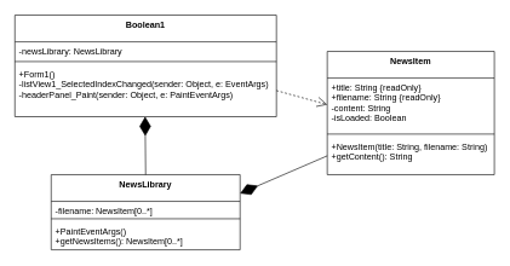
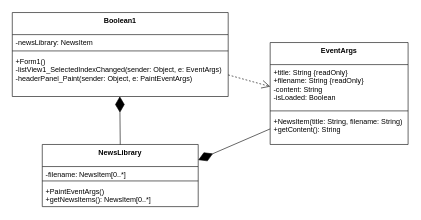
  <mxCell id="0" />
  <mxCell id="1" parent="0" />
- <mxCell id="2" value="NewsItem" style="swimlane;fontStyle=1;align=center;verticalAlign=top;childLayout=stackLayout;horizontal=1;startSize=36.8;horizontalStack=0;resizeParent=1;resizeParentMax=0;resizeLast=0;collapsible=0;marginBottom=0;" parent="1" vertex="1"><mxGeometry x="450" y="70" width="230" height="170" as="geometry" /></mxCell>
+ <mxCell id="2" value="EventArgs" style="swimlane;fontStyle=1;align=center;verticalAlign=top;childLayout=stackLayout;horizontal=1;startSize=36.8;horizontalStack=0;resizeParent=1;resizeParentMax=0;resizeLast=0;collapsible=0;marginBottom=0;" parent="1" vertex="1"><mxGeometry x="450" y="70" width="230" height="170" as="geometry" /></mxCell>
  <mxCell id="3" value="+title: String {readOnly}&#10;+filename: String {readOnly}&#10;-content: String&#10;-isLoaded: Boolean" style="text;strokeColor=none;fillColor=none;align=left;verticalAlign=top;spacingLeft=4;spacingRight=4;overflow=hidden;rotatable=0;points=[[0,0.5],[1,0.5]];portConstraint=eastwest;" parent="2" vertex="1"><mxGeometry y="36.8" width="230" height="73.2" as="geometry" /></mxCell>
  <mxCell id="4" style="line;strokeWidth=1;fillColor=none;align=left;verticalAlign=middle;spacingTop=-1;spacingLeft=3;spacingRight=3;rotatable=0;labelPosition=right;points=[];portConstraint=eastwest;strokeColor=inherit;" parent="2" vertex="1"><mxGeometry y="110" width="230" height="8" as="geometry" /></mxCell>
  <mxCell id="5" value="+NewsItem(title: String, filename: String)&#10;+getContent(): String" style="text;strokeColor=none;fillColor=none;align=left;verticalAlign=top;spacingLeft=4;spacingRight=4;overflow=hidden;rotatable=0;points=[[0,0.5],[1,0.5]];portConstraint=eastwest;" parent="2" vertex="1"><mxGeometry y="118" width="230" height="52" as="geometry" /></mxCell>
  <mxCell id="6" value="Boolean1" style="swimlane;fontStyle=1;align=center;verticalAlign=top;childLayout=stackLayout;horizontal=1;startSize=36.8;horizontalStack=0;resizeParent=1;resizeParentMax=0;resizeLast=0;collapsible=0;marginBottom=0;" parent="1" vertex="1"><mxGeometry x="20" y="20" width="360" height="140" as="geometry" /></mxCell>
- <mxCell id="7" value="-newsLibrary: NewsLibrary" style="text;strokeColor=none;fillColor=none;align=left;verticalAlign=top;spacingLeft=4;spacingRight=4;overflow=hidden;rotatable=0;points=[[0,0.5],[1,0.5]];portConstraint=eastwest;" parent="6" vertex="1"><mxGeometry y="36.8" width="360" height="23.2" as="geometry" /></mxCell>
+ <mxCell id="7" value="-newsLibrary: NewsItem" style="text;strokeColor=none;fillColor=none;align=left;verticalAlign=top;spacingLeft=4;spacingRight=4;overflow=hidden;rotatable=0;points=[[0,0.5],[1,0.5]];portConstraint=eastwest;" parent="6" vertex="1"><mxGeometry y="36.8" width="360" height="23.2" as="geometry" /></mxCell>
  <mxCell id="8" style="line;strokeWidth=1;fillColor=none;align=left;verticalAlign=middle;spacingTop=-1;spacingLeft=3;spacingRight=3;rotatable=0;labelPosition=right;points=[];portConstraint=eastwest;strokeColor=inherit;" parent="6" vertex="1"><mxGeometry y="60" width="360" height="8" as="geometry" /></mxCell>
  <mxCell id="9" value="+Form1()&#10;-listView1_SelectedIndexChanged(sender: Object, e: EventArgs)&#10;-headerPanel_Paint(sender: Object, e: PaintEventArgs)" style="text;strokeColor=none;fillColor=none;align=left;verticalAlign=top;spacingLeft=4;spacingRight=4;overflow=hidden;rotatable=0;points=[[0,0.5],[1,0.5]];portConstraint=eastwest;" parent="6" vertex="1"><mxGeometry y="68" width="360" height="72" as="geometry" /></mxCell>
  <mxCell id="10" value="NewsLibrary" style="swimlane;fontStyle=1;align=center;verticalAlign=top;childLayout=stackLayout;horizontal=1;startSize=36.8;horizontalStack=0;resizeParent=1;resizeParentMax=0;resizeLast=0;collapsible=0;marginBottom=0;" vertex="1" parent="1"><mxGeometry x="70" y="240" width="260" height="103.6" as="geometry" /></mxCell>
  <mxCell id="11" value="-filename: NewsItem[0..*]" style="text;strokeColor=none;fillColor=none;align=left;verticalAlign=top;spacingLeft=4;spacingRight=4;overflow=hidden;rotatable=0;points=[[0,0.5],[1,0.5]];portConstraint=eastwest;" vertex="1" parent="10"><mxGeometry y="36.8" width="260" height="20" as="geometry" /></mxCell>
  <mxCell id="12" style="line;strokeWidth=1;fillColor=none;align=left;verticalAlign=middle;spacingTop=-1;spacingLeft=3;spacingRight=3;rotatable=0;labelPosition=right;points=[];portConstraint=eastwest;strokeColor=inherit;" vertex="1" parent="10"><mxGeometry y="56.8" width="260" height="8" as="geometry" /></mxCell>
  <mxCell id="13" value="+PaintEventArgs()&#10;+getNewsItems(): NewsItem[0..*]" style="text;strokeColor=none;fillColor=none;align=left;verticalAlign=top;spacingLeft=4;spacingRight=4;overflow=hidden;rotatable=0;points=[[0,0.5],[1,0.5]];portConstraint=eastwest;" vertex="1" parent="10"><mxGeometry y="64.8" width="260" height="38.8" as="geometry" /></mxCell>
  <mxCell id="14" value="" style="endArrow=diamondThin;endFill=1;endSize=24;html=1;rounded=0;exitX=0.5;exitY=0;exitDx=0;exitDy=0;entryX=0.498;entryY=0.998;entryDx=0;entryDy=0;entryPerimeter=0;" edge="1" parent="1" source="10" target="9"><mxGeometry width="160" relative="1" as="geometry"><mxPoint x="482" y="117" as="sourcePoint" /><mxPoint x="240" y="210" as="targetPoint" /></mxGeometry></mxCell>
  <mxCell id="15" value="" style="endArrow=diamondThin;endFill=1;endSize=24;html=1;rounded=0;exitX=0;exitY=0.5;exitDx=0;exitDy=0;entryX=1;entryY=0.25;entryDx=0;entryDy=0;" edge="1" parent="1" source="5" target="10"><mxGeometry width="160" relative="1" as="geometry"><mxPoint x="390" y="350" as="sourcePoint" /><mxPoint x="390" y="268" as="targetPoint" /></mxGeometry></mxCell>
  <mxCell id="16" value="" style="endArrow=open;endSize=12;dashed=1;html=1;rounded=0;entryX=0;entryY=0.5;entryDx=0;entryDy=0;exitX=1;exitY=0.5;exitDx=0;exitDy=0;" edge="1" parent="1" source="9" target="3"><mxGeometry width="160" relative="1" as="geometry"><mxPoint x="374" y="420" as="sourcePoint" /><mxPoint x="534" y="420" as="targetPoint" /></mxGeometry></mxCell>
